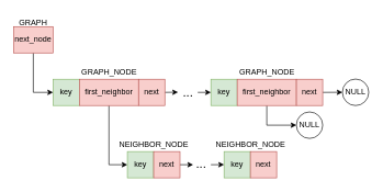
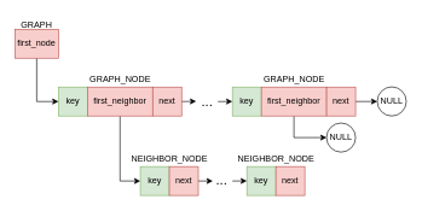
  <mxCell id="0" />
  <mxCell id="1" parent="0" />
  <mxCell id="2" style="edgeStyle=orthogonalEdgeStyle;rounded=0;orthogonalLoop=1;jettySize=auto;html=1;exitX=0.5;exitY=1;exitDx=0;exitDy=0;entryX=0;entryY=0.5;entryDx=0;entryDy=0;" edge="1" parent="1" source="3" target="5"><mxGeometry relative="1" as="geometry"><mxPoint x="99.69" y="80" as="targetPoint" /></mxGeometry></mxCell>
- <mxCell id="3" value="next_node" style="rounded=0;whiteSpace=wrap;html=1;fillColor=#f8cecc;strokeColor=#b85450;" vertex="1" parent="1"><mxGeometry x="20" y="40" width="60" height="40" as="geometry" /></mxCell>
+ <mxCell id="3" value="first_node" style="rounded=0;whiteSpace=wrap;html=1;fillColor=#f8cecc;strokeColor=#b85450;" vertex="1" parent="1"><mxGeometry x="20" y="40" width="60" height="40" as="geometry" /></mxCell>
  <mxCell id="4" value="GRAPH" style="text;html=1;strokeColor=none;fillColor=none;align=center;verticalAlign=middle;whiteSpace=wrap;rounded=0;" vertex="1" parent="1"><mxGeometry x="20" y="20" width="60" height="30" as="geometry" /></mxCell>
  <mxCell id="5" value="key" style="rounded=0;whiteSpace=wrap;html=1;fillColor=#d5e8d4;strokeColor=#82b366;" vertex="1" parent="1"><mxGeometry x="80" y="120" width="40" height="40" as="geometry" /></mxCell>
  <mxCell id="6" style="edgeStyle=orthogonalEdgeStyle;rounded=0;orthogonalLoop=1;jettySize=auto;html=1;exitX=0.5;exitY=1;exitDx=0;exitDy=0;entryX=0;entryY=0.5;entryDx=0;entryDy=0;fontSize=12;" edge="1" parent="1" source="7" target="20"><mxGeometry relative="1" as="geometry" /></mxCell>
  <mxCell id="7" value="first_neighbor" style="rounded=0;whiteSpace=wrap;html=1;fillColor=#f8cecc;strokeColor=#b85450;" vertex="1" parent="1"><mxGeometry x="120" y="120" width="90" height="40" as="geometry" /></mxCell>
  <mxCell id="8" value="GRAPH_NODE" style="text;html=1;align=center;verticalAlign=middle;resizable=0;points=[];autosize=1;strokeColor=none;fillColor=none;" vertex="1" parent="1"><mxGeometry x="115" y="100" width="100" height="20" as="geometry" /></mxCell>
  <mxCell id="9" style="edgeStyle=none;rounded=0;orthogonalLoop=1;jettySize=auto;html=1;exitX=1;exitY=0.5;exitDx=0;exitDy=0;" edge="1" parent="1" source="10"><mxGeometry relative="1" as="geometry"><mxPoint x="270" y="139.759" as="targetPoint" /></mxGeometry></mxCell>
  <mxCell id="10" value="next" style="rounded=0;whiteSpace=wrap;html=1;fillColor=#f8cecc;strokeColor=#b85450;" vertex="1" parent="1"><mxGeometry x="210" y="120" width="40" height="40" as="geometry" /></mxCell>
  <mxCell id="11" value="key" style="rounded=0;whiteSpace=wrap;html=1;fillColor=#d5e8d4;strokeColor=#82b366;" vertex="1" parent="1"><mxGeometry x="320" y="120" width="40" height="40" as="geometry" /></mxCell>
  <mxCell id="12" style="edgeStyle=orthogonalEdgeStyle;rounded=0;orthogonalLoop=1;jettySize=auto;html=1;exitX=0.5;exitY=1;exitDx=0;exitDy=0;entryX=0;entryY=0.5;entryDx=0;entryDy=0;fontSize=12;" edge="1" parent="1" source="13" target="29"><mxGeometry relative="1" as="geometry" /></mxCell>
  <mxCell id="13" value="first_neighbor" style="rounded=0;whiteSpace=wrap;html=1;fillColor=#f8cecc;strokeColor=#b85450;" vertex="1" parent="1"><mxGeometry x="360" y="120" width="90" height="40" as="geometry" /></mxCell>
  <mxCell id="14" value="GRAPH_NODE" style="text;html=1;align=center;verticalAlign=middle;resizable=0;points=[];autosize=1;strokeColor=none;fillColor=none;" vertex="1" parent="1"><mxGeometry x="355" y="100" width="100" height="20" as="geometry" /></mxCell>
  <mxCell id="15" style="edgeStyle=none;rounded=0;orthogonalLoop=1;jettySize=auto;html=1;exitX=1;exitY=0.5;exitDx=0;exitDy=0;" edge="1" parent="1" source="16" target="17"><mxGeometry relative="1" as="geometry"><mxPoint x="520" y="139.759" as="targetPoint" /></mxGeometry></mxCell>
  <mxCell id="16" value="next" style="rounded=0;whiteSpace=wrap;html=1;fillColor=#f8cecc;strokeColor=#b85450;" vertex="1" parent="1"><mxGeometry x="450" y="120" width="40" height="40" as="geometry" /></mxCell>
  <mxCell id="17" value="NULL" style="ellipse;whiteSpace=wrap;html=1;" vertex="1" parent="1"><mxGeometry x="520" y="119.76" width="40" height="40.24" as="geometry" /></mxCell>
  <mxCell id="18" style="edgeStyle=none;rounded=0;orthogonalLoop=1;jettySize=auto;html=1;entryX=0;entryY=0.5;entryDx=0;entryDy=0;" edge="1" parent="1" target="11"><mxGeometry relative="1" as="geometry"><mxPoint x="280" y="149.759" as="targetPoint" /><mxPoint x="300" y="140" as="sourcePoint" /></mxGeometry></mxCell>
  <mxCell id="19" value="&lt;font style=&quot;font-size: 19px;&quot;&gt;...&lt;/font&gt;" style="text;html=1;align=center;verticalAlign=middle;resizable=0;points=[];autosize=1;strokeColor=none;fillColor=none;" vertex="1" parent="1"><mxGeometry x="270" y="130" width="30" height="20" as="geometry" /></mxCell>
  <mxCell id="20" value="key" style="rounded=0;whiteSpace=wrap;html=1;fillColor=#d5e8d4;strokeColor=#82b366;" vertex="1" parent="1"><mxGeometry x="193" y="230" width="40" height="40" as="geometry" /></mxCell>
  <mxCell id="21" style="edgeStyle=orthogonalEdgeStyle;rounded=0;orthogonalLoop=1;jettySize=auto;html=1;exitX=1;exitY=0.5;exitDx=0;exitDy=0;fontSize=12;" edge="1" parent="1" source="22"><mxGeometry relative="1" as="geometry"><mxPoint x="293" y="250.103" as="targetPoint" /></mxGeometry></mxCell>
  <mxCell id="22" value="next" style="rounded=0;whiteSpace=wrap;html=1;fillColor=#f8cecc;strokeColor=#b85450;" vertex="1" parent="1"><mxGeometry x="233" y="230" width="40" height="40" as="geometry" /></mxCell>
  <mxCell id="23" value="NEIGHBOR_NODE" style="text;html=1;align=center;verticalAlign=middle;resizable=0;points=[];autosize=1;strokeColor=none;fillColor=none;fontSize=12;" vertex="1" parent="1"><mxGeometry x="173" y="210" width="120" height="20" as="geometry" /></mxCell>
  <mxCell id="24" value="key" style="rounded=0;whiteSpace=wrap;html=1;fillColor=#d5e8d4;strokeColor=#82b366;" vertex="1" parent="1"><mxGeometry x="340" y="230" width="40" height="40" as="geometry" /></mxCell>
  <mxCell id="25" value="next" style="rounded=0;whiteSpace=wrap;html=1;fillColor=#f8cecc;strokeColor=#b85450;" vertex="1" parent="1"><mxGeometry x="380" y="230" width="40" height="40" as="geometry" /></mxCell>
  <mxCell id="26" value="NEIGHBOR_NODE" style="text;html=1;align=center;verticalAlign=middle;resizable=0;points=[];autosize=1;strokeColor=none;fillColor=none;fontSize=12;" vertex="1" parent="1"><mxGeometry x="320" y="210" width="120" height="20" as="geometry" /></mxCell>
  <mxCell id="27" style="edgeStyle=orthogonalEdgeStyle;rounded=0;orthogonalLoop=1;jettySize=auto;html=1;exitX=1;exitY=0.5;exitDx=0;exitDy=0;fontSize=12;" edge="1" parent="1"><mxGeometry relative="1" as="geometry"><mxPoint x="340" y="249.963" as="targetPoint" /><mxPoint x="320" y="249.86" as="sourcePoint" /><Array as="points"><mxPoint x="340" y="249.86" /><mxPoint x="340" y="249.86" /></Array></mxGeometry></mxCell>
  <mxCell id="28" value="&lt;font style=&quot;font-size: 19px;&quot;&gt;...&lt;/font&gt;" style="text;html=1;align=center;verticalAlign=middle;resizable=0;points=[];autosize=1;strokeColor=none;fillColor=none;" vertex="1" parent="1"><mxGeometry x="290" y="240" width="30" height="20" as="geometry" /></mxCell>
  <mxCell id="29" value="NULL" style="ellipse;whiteSpace=wrap;html=1;" vertex="1" parent="1"><mxGeometry x="450" y="169.76" width="40" height="40.24" as="geometry" /></mxCell>
